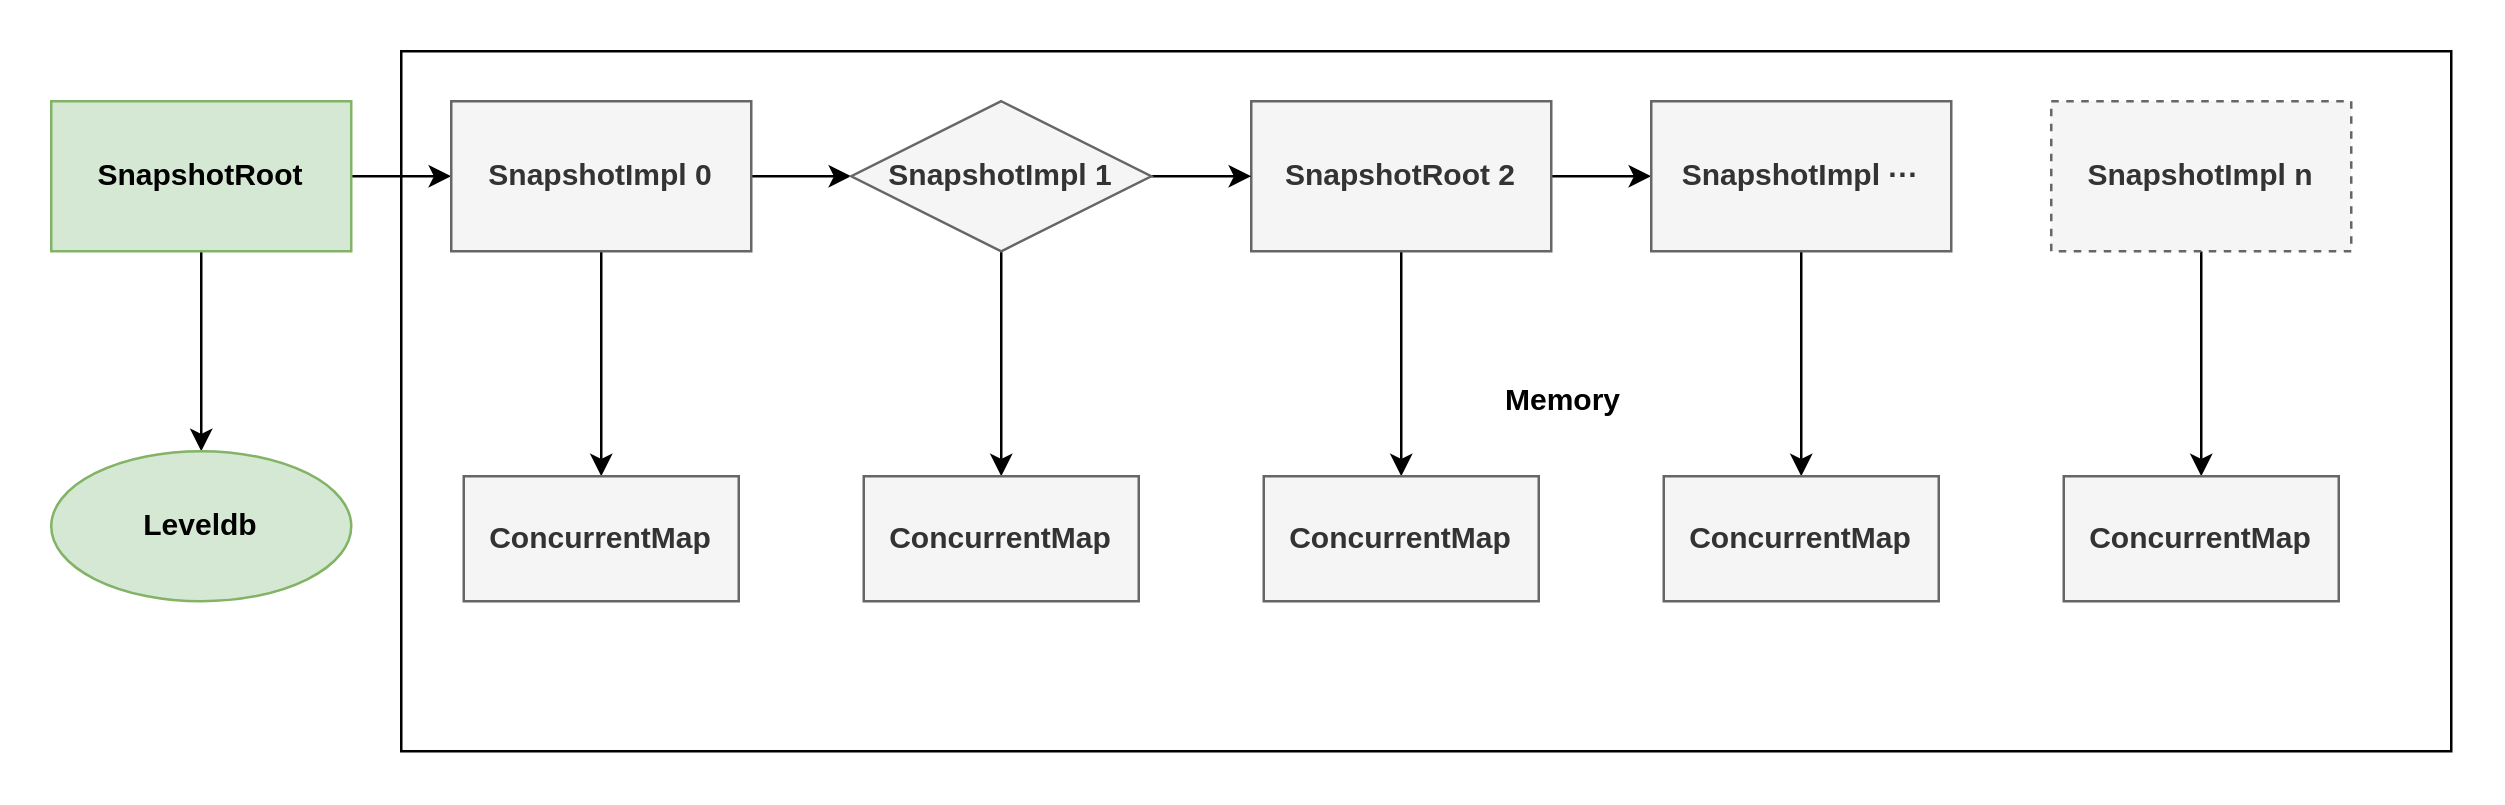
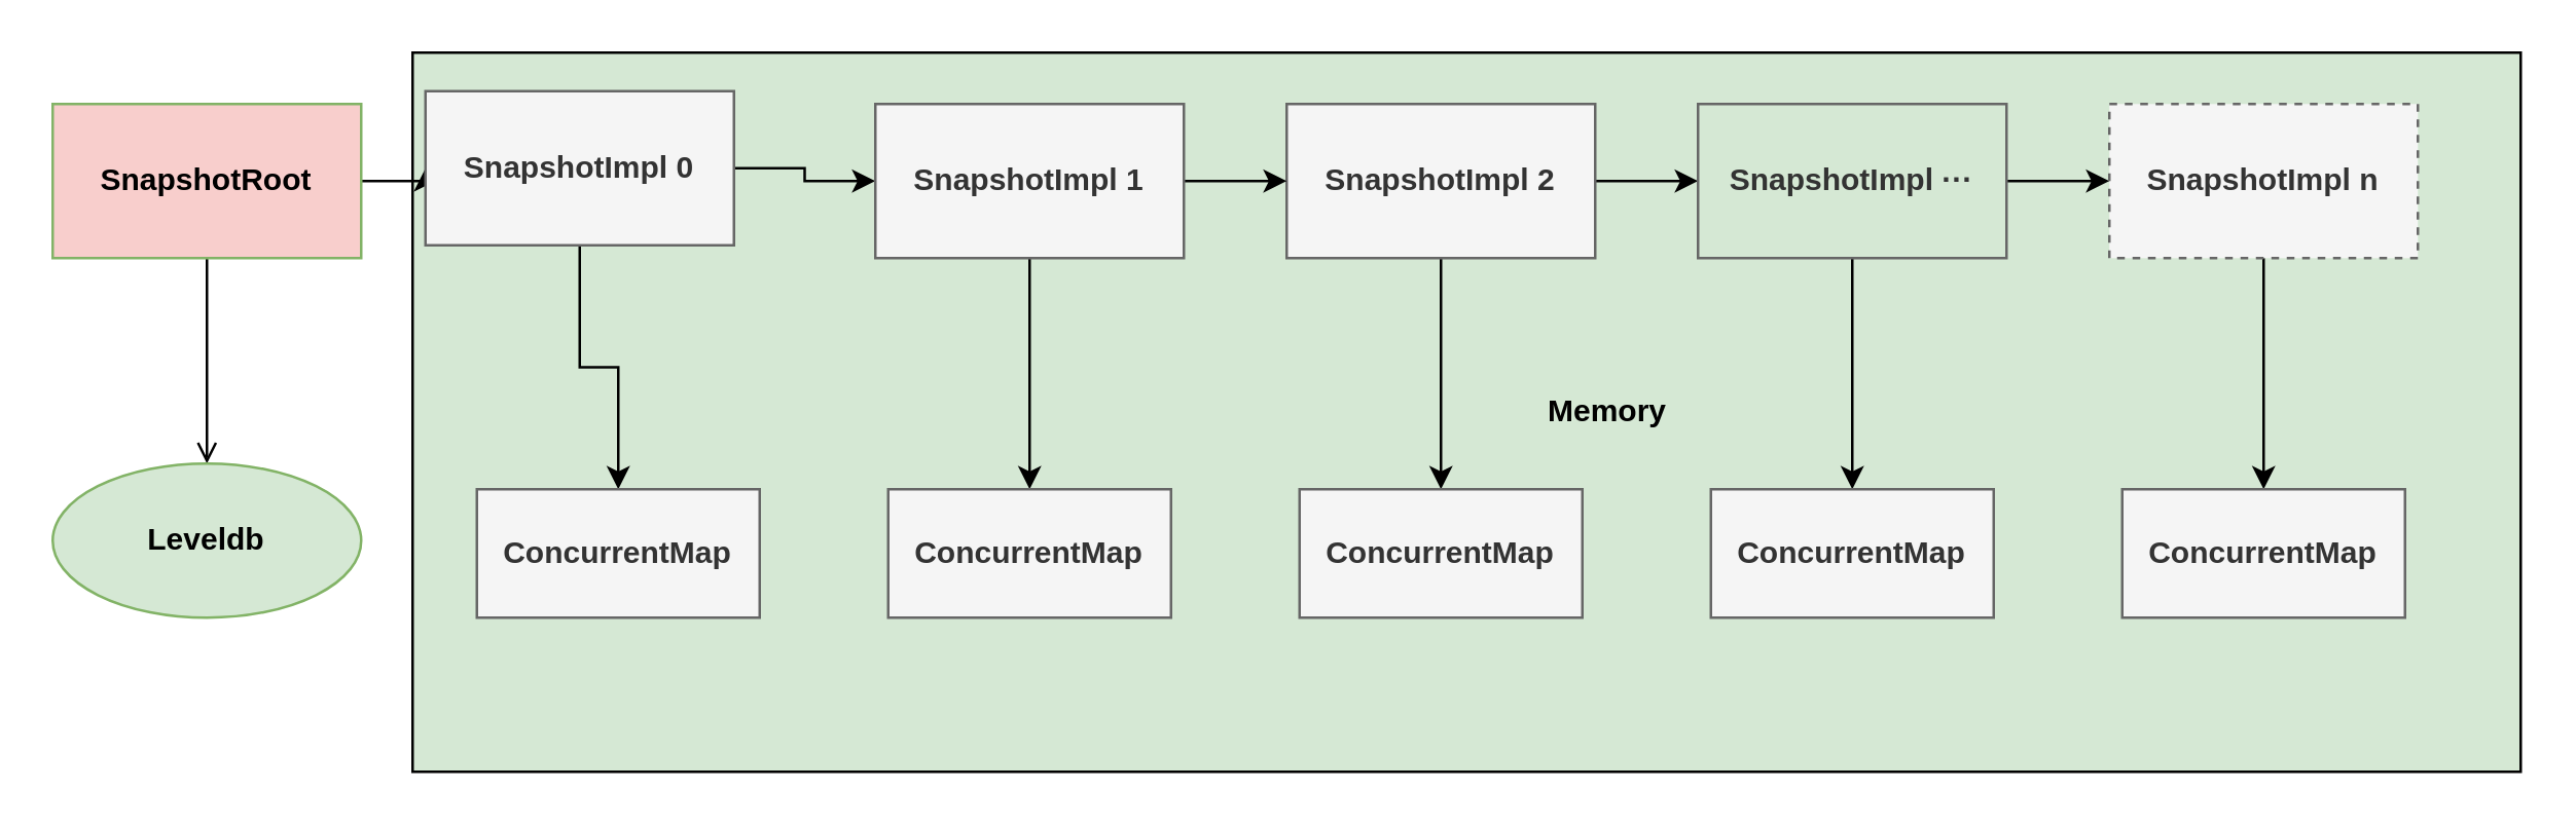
  <mxCell id="0" />
  <mxCell id="1" parent="0" />
- <mxCell id="2" value="&amp;nbsp; &amp;nbsp; &amp;nbsp; &amp;nbsp; &amp;nbsp; &amp;nbsp; &amp;nbsp; &amp;nbsp; &amp;nbsp; &amp;nbsp; &amp;nbsp; &amp;nbsp; &amp;nbsp; &amp;nbsp; &amp;nbsp; &amp;nbsp; &amp;nbsp;&lt;b&gt;Memory&lt;/b&gt;" style="rounded=0;whiteSpace=wrap;html=1;" vertex="1" parent="1"><mxGeometry x="160" y="20" width="820" height="280" as="geometry" /></mxCell>
- <mxCell id="3" value="" style="edgeStyle=orthogonalEdgeStyle;rounded=0;orthogonalLoop=1;jettySize=auto;html=1;" edge="1" parent="1" source="5" target="20"><mxGeometry relative="1" as="geometry" /></mxCell>
+ <mxCell id="2" value="&amp;nbsp; &amp;nbsp; &amp;nbsp; &amp;nbsp; &amp;nbsp; &amp;nbsp; &amp;nbsp; &amp;nbsp; &amp;nbsp; &amp;nbsp; &amp;nbsp; &amp;nbsp; &amp;nbsp; &amp;nbsp; &amp;nbsp; &amp;nbsp; &amp;nbsp;&lt;b&gt;Memory&lt;/b&gt;" style="rounded=0;whiteSpace=wrap;html=1;fillColor=#d5e8d4;" vertex="1" parent="1"><mxGeometry x="160" y="20" width="820" height="280" as="geometry" /></mxCell>
+ <mxCell id="3" value="" style="edgeStyle=orthogonalEdgeStyle;rounded=0;orthogonalLoop=1;jettySize=auto;html=1;endArrow=open;" edge="1" parent="1" source="5" target="20"><mxGeometry relative="1" as="geometry" /></mxCell>
  <mxCell id="4" style="edgeStyle=orthogonalEdgeStyle;rounded=0;orthogonalLoop=1;jettySize=auto;html=1;exitX=1;exitY=0.5;exitDx=0;exitDy=0;entryX=0;entryY=0.5;entryDx=0;entryDy=0;" edge="1" parent="1" source="5" target="8"><mxGeometry relative="1" as="geometry" /></mxCell>
- <mxCell id="5" value="SnapshotRoot" style="rounded=0;whiteSpace=wrap;html=1;fillColor=#d5e8d4;strokeColor=#82b366;fontStyle=1" vertex="1" parent="1"><mxGeometry x="20" y="40" width="120" height="60" as="geometry" /></mxCell>
+ <mxCell id="5" value="SnapshotRoot" style="rounded=0;whiteSpace=wrap;html=1;fillColor=#f8cecc;strokeColor=#82b366;fontStyle=1;" vertex="1" parent="1"><mxGeometry x="20" y="40" width="120" height="60" as="geometry" /></mxCell>
  <mxCell id="6" value="" style="edgeStyle=orthogonalEdgeStyle;rounded=0;orthogonalLoop=1;jettySize=auto;html=1;" edge="1" parent="1" source="8" target="21"><mxGeometry relative="1" as="geometry" /></mxCell>
  <mxCell id="7" style="edgeStyle=orthogonalEdgeStyle;rounded=0;orthogonalLoop=1;jettySize=auto;html=1;exitX=1;exitY=0.5;exitDx=0;exitDy=0;entryX=0;entryY=0.5;entryDx=0;entryDy=0;" edge="1" parent="1" source="8" target="17"><mxGeometry relative="1" as="geometry" /></mxCell>
- <mxCell id="8" value="SnapshotImpl 0" style="rounded=0;whiteSpace=wrap;html=1;fillColor=#f5f5f5;strokeColor=#666666;fontColor=#333333;fontStyle=1" vertex="1" parent="1"><mxGeometry x="180" y="40" width="120" height="60" as="geometry" /></mxCell>
+ <mxCell id="8" value="SnapshotImpl 0" style="rounded=0;whiteSpace=wrap;html=1;fillColor=#f5f5f5;strokeColor=#666666;fontColor=#333333;fontStyle=1" vertex="1" parent="1"><mxGeometry x="165" y="35" width="120" height="60" as="geometry" /></mxCell>
  <mxCell id="9" value="" style="edgeStyle=orthogonalEdgeStyle;rounded=0;orthogonalLoop=1;jettySize=auto;html=1;" edge="1" parent="1" source="11" target="23"><mxGeometry relative="1" as="geometry" /></mxCell>
  <mxCell id="10" style="edgeStyle=orthogonalEdgeStyle;rounded=0;orthogonalLoop=1;jettySize=auto;html=1;exitX=1;exitY=0.5;exitDx=0;exitDy=0;entryX=0;entryY=0.5;entryDx=0;entryDy=0;" edge="1" parent="1" source="11" target="14"><mxGeometry relative="1" as="geometry" /></mxCell>
- <mxCell id="11" value="&lt;span style=&quot;&quot;&gt;SnapshotRoot 2&lt;/span&gt;" style="rounded=0;whiteSpace=wrap;html=1;fillColor=#f5f5f5;strokeColor=#666666;fontColor=#333333;fontStyle=1" vertex="1" parent="1"><mxGeometry x="500" y="40" width="120" height="60" as="geometry" /></mxCell>
+ <mxCell id="11" value="&lt;span style=&quot;&quot;&gt;SnapshotImpl 2&lt;/span&gt;" style="rounded=0;whiteSpace=wrap;html=1;fillColor=#f5f5f5;strokeColor=#666666;fontColor=#333333;fontStyle=1" vertex="1" parent="1"><mxGeometry x="500" y="40" width="120" height="60" as="geometry" /></mxCell>
  <mxCell id="12" value="" style="edgeStyle=orthogonalEdgeStyle;rounded=0;orthogonalLoop=1;jettySize=auto;html=1;" edge="1" parent="1" source="14" target="24"><mxGeometry relative="1" as="geometry" /></mxCell>
- <mxCell id="14" value="&lt;span style=&quot;&quot;&gt;SnapshotImpl ···&lt;br&gt;&lt;/span&gt;" style="rounded=0;whiteSpace=wrap;html=1;fillColor=#f5f5f5;strokeColor=#666666;fontColor=#333333;fontStyle=1" vertex="1" parent="1"><mxGeometry x="660" y="40" width="120" height="60" as="geometry" /></mxCell>
+ <mxCell id="13" style="edgeStyle=orthogonalEdgeStyle;rounded=0;orthogonalLoop=1;jettySize=auto;html=1;exitX=1;exitY=0.5;exitDx=0;exitDy=0;entryX=0;entryY=0.5;entryDx=0;entryDy=0;" edge="1" parent="1" source="14" target="19"><mxGeometry relative="1" as="geometry" /></mxCell>
+ <mxCell id="14" value="&lt;span style=&quot;&quot;&gt;SnapshotImpl ···&lt;br&gt;&lt;/span&gt;" style="rounded=0;whiteSpace=wrap;html=1;fillColor=#d5e8d4;strokeColor=#666666;fontColor=#333333;fontStyle=1;" vertex="1" parent="1"><mxGeometry x="660" y="40" width="120" height="60" as="geometry" /></mxCell>
  <mxCell id="15" value="" style="edgeStyle=orthogonalEdgeStyle;rounded=0;orthogonalLoop=1;jettySize=auto;html=1;" edge="1" parent="1" source="17" target="22"><mxGeometry relative="1" as="geometry" /></mxCell>
  <mxCell id="16" style="edgeStyle=orthogonalEdgeStyle;rounded=0;orthogonalLoop=1;jettySize=auto;html=1;exitX=1;exitY=0.5;exitDx=0;exitDy=0;" edge="1" parent="1" source="17" target="11"><mxGeometry relative="1" as="geometry" /></mxCell>
- <mxCell id="17" value="SnapshotImpl 1" style="rhombus;whiteSpace=wrap;html=1;fillColor=#f5f5f5;strokeColor=#666666;fontColor=#333333;fontStyle=1;" vertex="1" parent="1"><mxGeometry x="340" y="40" width="120" height="60" as="geometry" /></mxCell>
+ <mxCell id="17" value="SnapshotImpl 1" style="rounded=0;whiteSpace=wrap;html=1;fillColor=#f5f5f5;strokeColor=#666666;fontColor=#333333;fontStyle=1" vertex="1" parent="1"><mxGeometry x="340" y="40" width="120" height="60" as="geometry" /></mxCell>
  <mxCell id="18" value="" style="edgeStyle=orthogonalEdgeStyle;rounded=0;orthogonalLoop=1;jettySize=auto;html=1;" edge="1" parent="1" source="19" target="25"><mxGeometry relative="1" as="geometry" /></mxCell>
  <mxCell id="19" value="&lt;span style=&quot;&quot;&gt;SnapshotImpl n&lt;/span&gt;" style="rounded=0;whiteSpace=wrap;html=1;fillColor=#f5f5f5;strokeColor=#666666;fontColor=#333333;fontStyle=1;dashed=1;" vertex="1" parent="1"><mxGeometry x="820" y="40" width="120" height="60" as="geometry" /></mxCell>
  <mxCell id="20" value="Leveldb" style="ellipse;whiteSpace=wrap;html=1;fillColor=#d5e8d4;strokeColor=#82b366;fontStyle=1;" vertex="1" parent="1"><mxGeometry x="20" y="180" width="120" height="60" as="geometry" /></mxCell>
  <mxCell id="21" value="ConcurrentMap" style="rounded=0;whiteSpace=wrap;html=1;fillColor=#f5f5f5;strokeColor=#666666;fontColor=#333333;fontStyle=1" vertex="1" parent="1"><mxGeometry x="185" y="190" width="110" height="50" as="geometry" /></mxCell>
  <mxCell id="22" value="ConcurrentMap" style="rounded=0;whiteSpace=wrap;html=1;fillColor=#f5f5f5;strokeColor=#666666;fontColor=#333333;fontStyle=1" vertex="1" parent="1"><mxGeometry x="345" y="190" width="110" height="50" as="geometry" /></mxCell>
  <mxCell id="23" value="&lt;span style=&quot;&quot;&gt;ConcurrentMap&lt;br&gt;&lt;/span&gt;" style="rounded=0;whiteSpace=wrap;html=1;fillColor=#f5f5f5;strokeColor=#666666;fontColor=#333333;fontStyle=1" vertex="1" parent="1"><mxGeometry x="505" y="190" width="110" height="50" as="geometry" /></mxCell>
  <mxCell id="24" value="&lt;span style=&quot;&quot;&gt;ConcurrentMap&lt;br&gt;&lt;/span&gt;" style="rounded=0;whiteSpace=wrap;html=1;fillColor=#f5f5f5;strokeColor=#666666;fontColor=#333333;fontStyle=1" vertex="1" parent="1"><mxGeometry x="665" y="190" width="110" height="50" as="geometry" /></mxCell>
  <mxCell id="25" value="&lt;span style=&quot;&quot;&gt;ConcurrentMap&lt;br&gt;&lt;/span&gt;" style="rounded=0;whiteSpace=wrap;html=1;fillColor=#f5f5f5;strokeColor=#666666;fontColor=#333333;fontStyle=1" vertex="1" parent="1"><mxGeometry x="825" y="190" width="110" height="50" as="geometry" /></mxCell>
